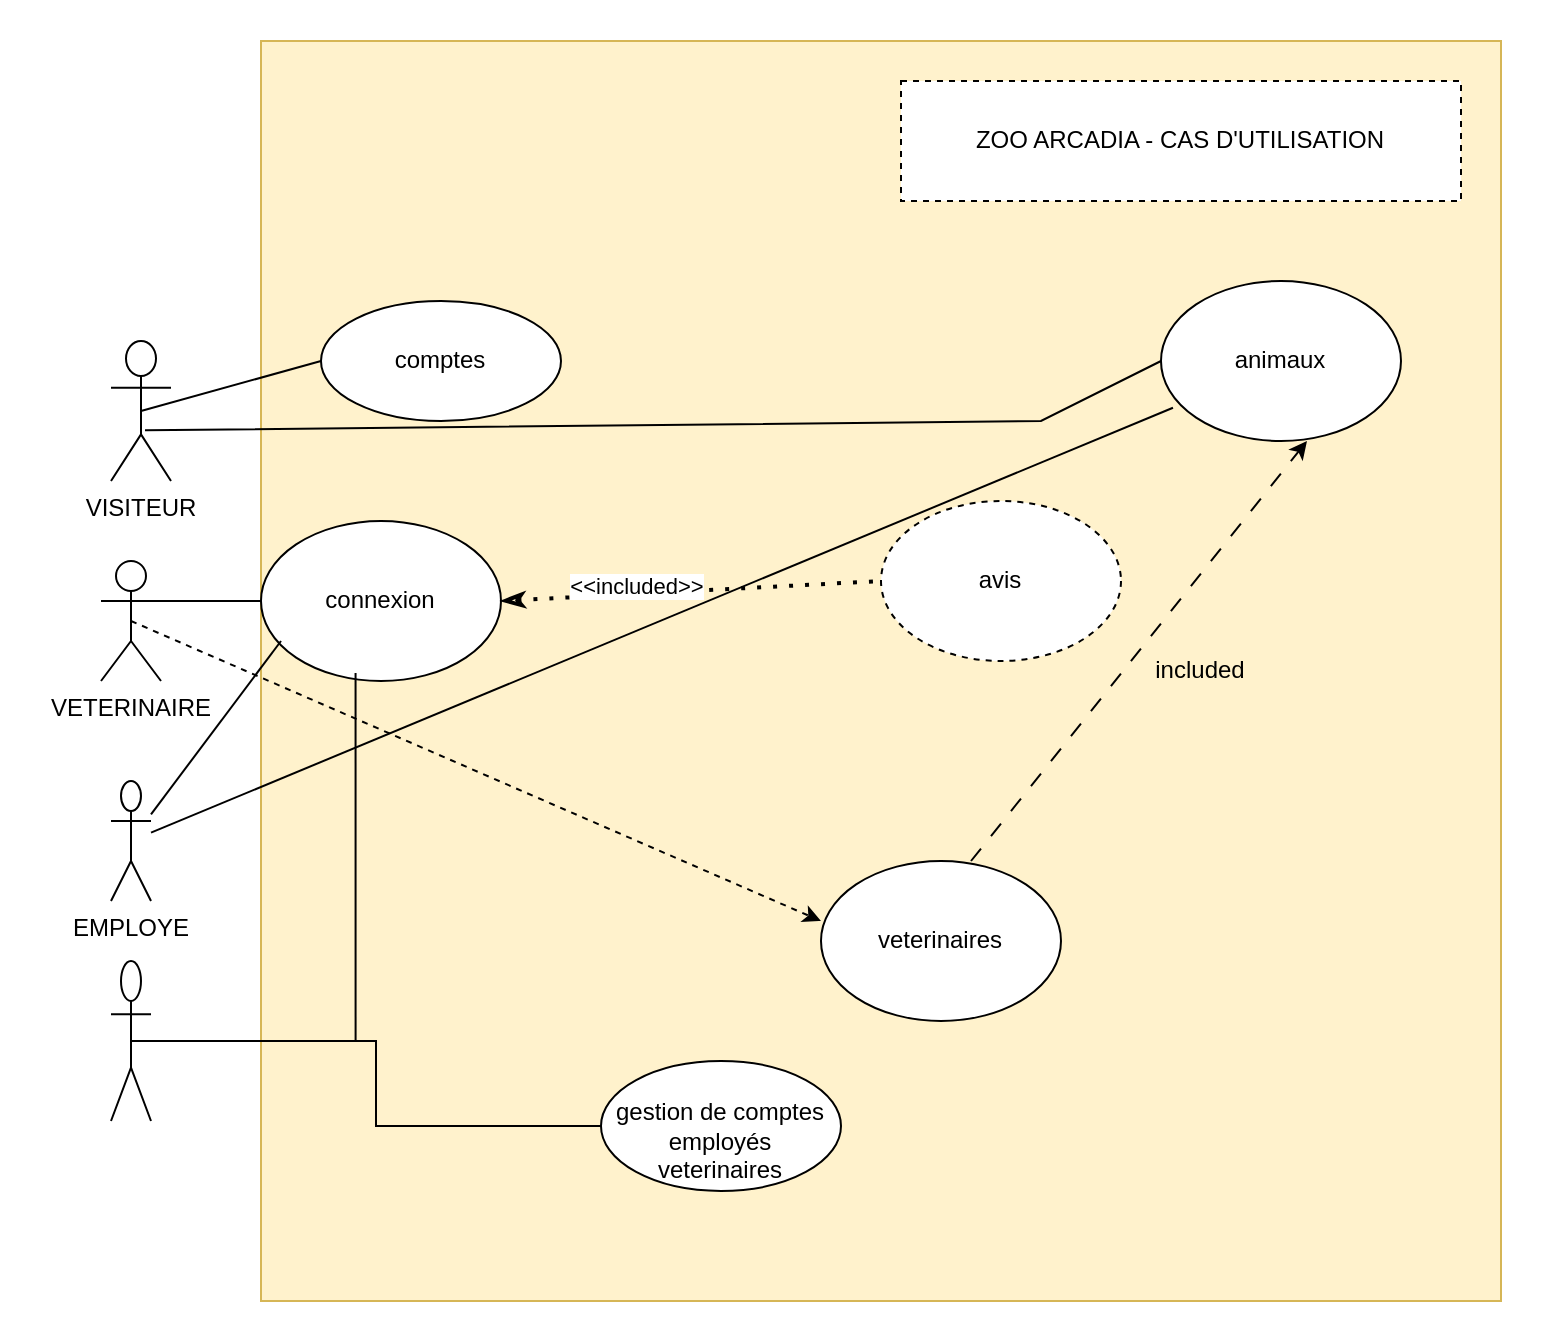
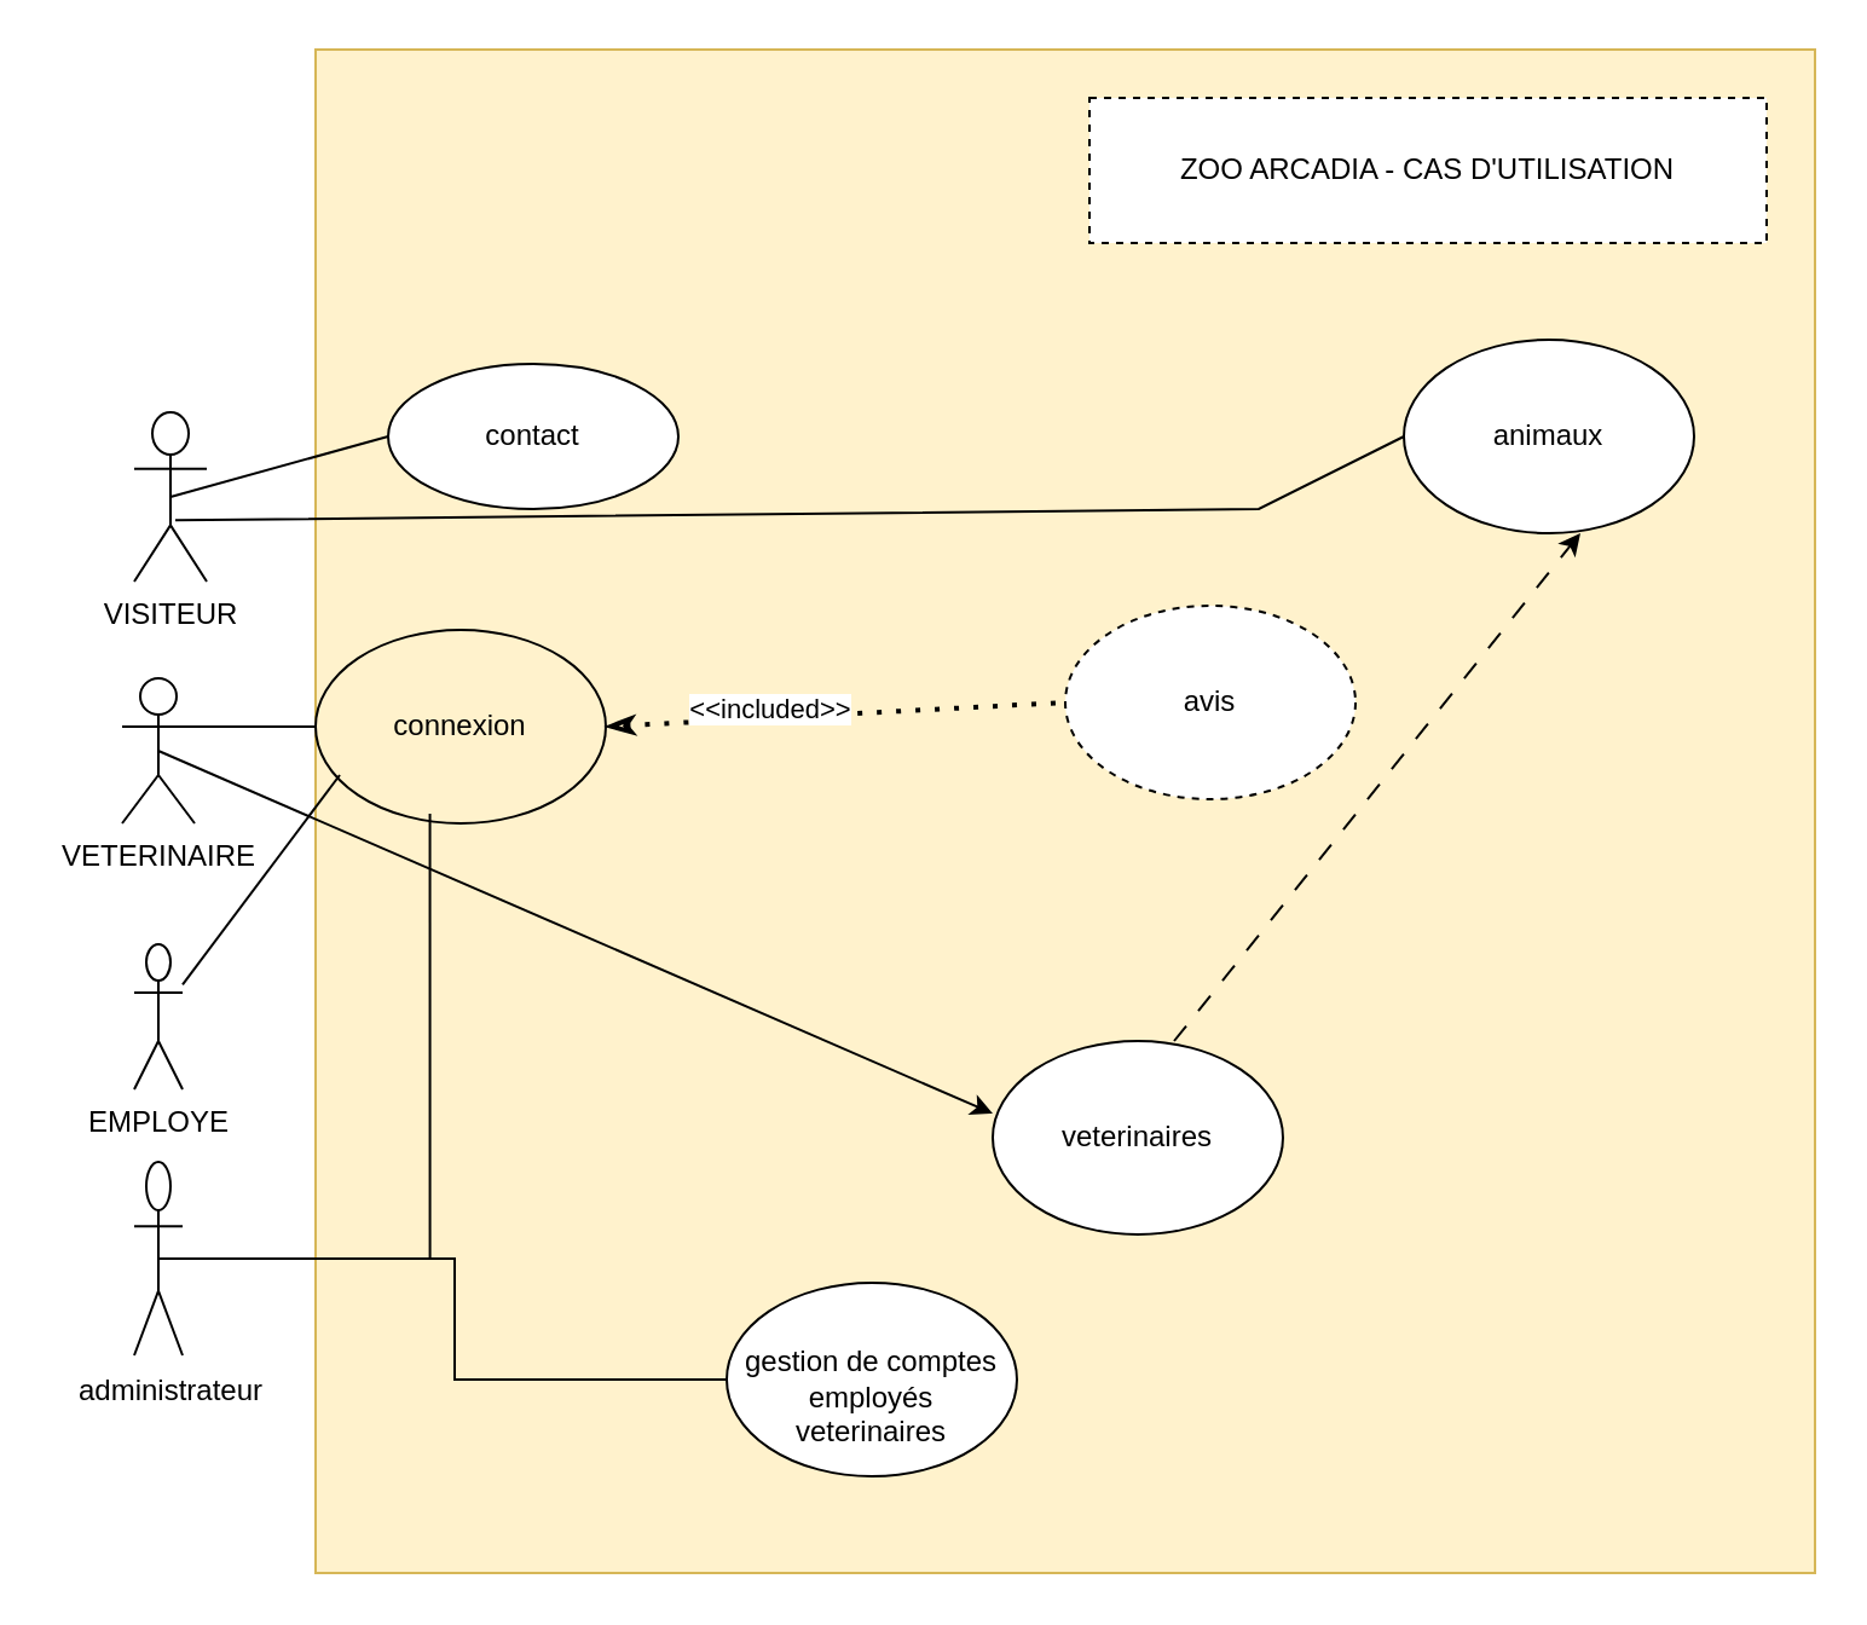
  <mxCell id="0" />
  <mxCell id="1" parent="0" />
  <mxCell id="2" value="" style="rounded=0;whiteSpace=wrap;html=1;fillColor=#fff2cc;strokeColor=#d6b656;" vertex="1" parent="1"><mxGeometry x="130" y="20" width="620" height="630" as="geometry" /></mxCell>
  <mxCell id="3" value="&lt;div&gt;avis&lt;/div&gt;" style="ellipse;whiteSpace=wrap;html=1;dashed=1;" parent="1" vertex="1"><mxGeometry x="440" y="250" width="120" height="80" as="geometry" /></mxCell>
  <mxCell id="4" value="&lt;font style=&quot;vertical-align: inherit;&quot;&gt;&lt;font style=&quot;vertical-align: inherit;&quot;&gt;VISITEUR&lt;/font&gt;&lt;/font&gt;&lt;div&gt;&lt;font style=&quot;vertical-align: inherit;&quot;&gt;&lt;font style=&quot;vertical-align: inherit;&quot;&gt;&lt;br&gt;&lt;/font&gt;&lt;/font&gt;&lt;/div&gt;" style="shape=umlActor;verticalLabelPosition=bottom;verticalAlign=top;html=1;outlineConnect=0;" parent="1" vertex="1"><mxGeometry x="55" y="170" width="30" height="70" as="geometry" /></mxCell>
  <mxCell id="5" style="edgeStyle=orthogonalEdgeStyle;rounded=0;orthogonalLoop=1;jettySize=auto;html=1;entryX=0;entryY=0.5;entryDx=0;entryDy=0;endArrow=none;endFill=0;" parent="1" source="6" target="18" edge="1"><mxGeometry relative="1" as="geometry" /></mxCell>
  <mxCell id="6" value="" style="shape=umlActor;verticalLabelPosition=bottom;verticalAlign=top;html=1;outlineConnect=0;" parent="1" vertex="1"><mxGeometry x="55" y="480" width="20" height="80" as="geometry" /></mxCell>
  <mxCell id="7" value="&lt;font style=&quot;vertical-align: inherit;&quot;&gt;&lt;font style=&quot;vertical-align: inherit;&quot;&gt;EMPLOYE&lt;/font&gt;&lt;/font&gt;" style="shape=umlActor;verticalLabelPosition=bottom;verticalAlign=top;html=1;outlineConnect=0;" parent="1" vertex="1"><mxGeometry x="55" y="390" width="20" height="60" as="geometry" /></mxCell>
  <mxCell id="8" style="edgeStyle=orthogonalEdgeStyle;rounded=0;orthogonalLoop=1;jettySize=auto;html=1;exitX=1;exitY=0.333;exitDx=0;exitDy=0;exitPerimeter=0;endArrow=none;endFill=0;" parent="1" source="9" target="13" edge="1"><mxGeometry relative="1" as="geometry" /></mxCell>
  <mxCell id="9" value="&lt;font style=&quot;vertical-align: inherit;&quot;&gt;&lt;font style=&quot;vertical-align: inherit;&quot;&gt;VETERINAIRE&lt;/font&gt;&lt;/font&gt;&lt;div&gt;&lt;font style=&quot;vertical-align: inherit;&quot;&gt;&lt;font style=&quot;vertical-align: inherit;&quot;&gt;&lt;br&gt;&lt;/font&gt;&lt;/font&gt;&lt;/div&gt;" style="shape=umlActor;verticalLabelPosition=bottom;verticalAlign=top;html=1;outlineConnect=0;" parent="1" vertex="1"><mxGeometry x="50" y="280" width="30" height="60" as="geometry" /></mxCell>
- <mxCell id="10" value="&lt;div&gt;comptes&lt;/div&gt;" style="ellipse;whiteSpace=wrap;html=1;" parent="1" vertex="1"><mxGeometry x="160" y="150" width="120" height="60" as="geometry" /></mxCell>
+ <mxCell id="10" value="&lt;div&gt;contact&lt;/div&gt;" style="ellipse;whiteSpace=wrap;html=1;" parent="1" vertex="1"><mxGeometry x="160" y="150" width="120" height="60" as="geometry" /></mxCell>
  <mxCell id="11" value="animaux" style="ellipse;whiteSpace=wrap;html=1;" parent="1" vertex="1"><mxGeometry x="580" y="140" width="120" height="80" as="geometry" /></mxCell>
  <mxCell id="12" value="veterinaires" style="ellipse;whiteSpace=wrap;html=1;" parent="1" vertex="1"><mxGeometry x="410" y="430" width="120" height="80" as="geometry" /></mxCell>
- <mxCell id="13" value="connexion" style="ellipse;whiteSpace=wrap;html=1;" parent="1" vertex="1"><mxGeometry x="130" y="260" width="120" height="80" as="geometry" /></mxCell>
- <mxCell id="14" value="" style="endArrow=none;html=1;rounded=0;entryX=0.05;entryY=0.792;entryDx=0;entryDy=0;entryPerimeter=0;endFill=0;" parent="1" target="11" edge="1" source="7"><mxGeometry width="50" height="50" relative="1" as="geometry"><mxPoint x="80" y="395" as="sourcePoint" /><mxPoint x="130" y="345" as="targetPoint" /></mxGeometry></mxCell>
- <mxCell id="15" value="" style="edgeStyle=none;orthogonalLoop=1;jettySize=auto;html=1;rounded=0;entryX=0;entryY=0.375;entryDx=0;entryDy=0;entryPerimeter=0;exitX=0.5;exitY=0.5;exitDx=0;exitDy=0;exitPerimeter=0;dashed=1;" parent="1" source="9" target="12" edge="1"><mxGeometry width="100" relative="1" as="geometry"><mxPoint x="30" y="250" as="sourcePoint" /><mxPoint x="130" y="250" as="targetPoint" /><Array as="points" /></mxGeometry></mxCell>
+ <mxCell id="13" value="connexion" style="ellipse;whiteSpace=wrap;html=1;fillColor=#fff2cc;" parent="1" vertex="1"><mxGeometry x="130" y="260" width="120" height="80" as="geometry" /></mxCell>
+ <mxCell id="15" value="" style="edgeStyle=none;orthogonalLoop=1;jettySize=auto;html=1;rounded=0;entryX=0;entryY=0.375;entryDx=0;entryDy=0;entryPerimeter=0;exitX=0.5;exitY=0.5;exitDx=0;exitDy=0;exitPerimeter=0;" parent="1" source="9" target="12" edge="1"><mxGeometry width="100" relative="1" as="geometry"><mxPoint x="30" y="250" as="sourcePoint" /><mxPoint x="130" y="250" as="targetPoint" /><Array as="points" /></mxGeometry></mxCell>
  <mxCell id="16" value="" style="endArrow=classic;html=1;rounded=0;exitX=0.625;exitY=0;exitDx=0;exitDy=0;exitPerimeter=0;dashed=1;dashPattern=8 8;" parent="1" source="12" edge="1"><mxGeometry width="50" height="50" relative="1" as="geometry"><mxPoint x="615" y="270" as="sourcePoint" /><mxPoint x="653" y="220" as="targetPoint" /></mxGeometry></mxCell>
- <mxCell id="17" value="included" style="text;html=1;align=center;verticalAlign=middle;whiteSpace=wrap;rounded=0;" parent="1" vertex="1"><mxGeometry x="570" y="320" width="60" height="30" as="geometry" /></mxCell>
- <mxCell id="18" value="&lt;div&gt;&lt;br&gt;&lt;/div&gt;&lt;div&gt;gestion de comptes&lt;/div&gt;&lt;div&gt;employés&lt;/div&gt;&lt;div&gt;veterinaires&lt;/div&gt;" style="ellipse;whiteSpace=wrap;html=1;" parent="1" vertex="1"><mxGeometry x="300" y="530" width="120" height="65" as="geometry" /></mxCell>
+ <mxCell id="18" value="&lt;div&gt;&lt;br&gt;&lt;/div&gt;&lt;div&gt;gestion de comptes&lt;/div&gt;&lt;div&gt;employés&lt;/div&gt;&lt;div&gt;veterinaires&lt;/div&gt;" style="ellipse;whiteSpace=wrap;html=1;" parent="1" vertex="1"><mxGeometry x="300" y="530" width="120" height="80" as="geometry" /></mxCell>
+ <mxCell id="19" value="administrateur" style="text;html=1;align=center;verticalAlign=middle;resizable=0;points=[];autosize=1;strokeColor=none;fillColor=none;" parent="1" vertex="1"><mxGeometry x="20" y="560" width="100" height="30" as="geometry" /></mxCell>
  <mxCell id="20" value="ZOO ARCADIA - CAS D'UTILISATION" style="rounded=0;whiteSpace=wrap;html=1;dashed=1;" vertex="1" parent="1"><mxGeometry x="450" y="40" width="280" height="60" as="geometry" /></mxCell>
  <mxCell id="21" style="edgeStyle=orthogonalEdgeStyle;rounded=0;orthogonalLoop=1;jettySize=auto;html=1;entryX=0.394;entryY=0.95;entryDx=0;entryDy=0;entryPerimeter=0;endArrow=none;endFill=0;exitX=0.5;exitY=0.5;exitDx=0;exitDy=0;exitPerimeter=0;" edge="1" parent="1" source="6" target="13"><mxGeometry relative="1" as="geometry"><mxPoint x="90" y="530" as="sourcePoint" /></mxGeometry></mxCell>
  <mxCell id="22" value="" style="endArrow=none;html=1;rounded=0;" edge="1" parent="1" source="7"><mxGeometry width="50" height="50" relative="1" as="geometry"><mxPoint x="90" y="370" as="sourcePoint" /><mxPoint x="140" y="320" as="targetPoint" /></mxGeometry></mxCell>
  <mxCell id="23" value="" style="endArrow=none;dashed=1;html=1;dashPattern=1 3;strokeWidth=2;rounded=0;entryX=0;entryY=0.5;entryDx=0;entryDy=0;startArrow=classicThin;startFill=0;" edge="1" parent="1" target="3"><mxGeometry width="50" height="50" relative="1" as="geometry"><mxPoint x="250" y="300" as="sourcePoint" /><mxPoint x="300" y="250" as="targetPoint" /></mxGeometry></mxCell>
  <mxCell id="24" value="&amp;lt;&amp;lt;included&amp;gt;&amp;gt;" style="edgeLabel;html=1;align=center;verticalAlign=middle;resizable=0;points=[];" vertex="1" connectable="0" parent="23"><mxGeometry x="-0.29" y="4" relative="1" as="geometry"><mxPoint as="offset" /></mxGeometry></mxCell>
  <mxCell id="25" value="" style="endArrow=none;html=1;rounded=0;exitX=0.5;exitY=0.5;exitDx=0;exitDy=0;exitPerimeter=0;" edge="1" parent="1" source="4"><mxGeometry width="50" height="50" relative="1" as="geometry"><mxPoint x="110" y="230" as="sourcePoint" /><mxPoint x="160" y="180" as="targetPoint" /></mxGeometry></mxCell>
  <mxCell id="26" value="" style="endArrow=none;html=1;rounded=0;exitX=0.567;exitY=0.638;exitDx=0;exitDy=0;exitPerimeter=0;" edge="1" parent="1" source="4"><mxGeometry width="50" height="50" relative="1" as="geometry"><mxPoint x="530" y="230" as="sourcePoint" /><mxPoint x="580" y="180" as="targetPoint" /><Array as="points"><mxPoint x="520" y="210" /></Array></mxGeometry></mxCell>
